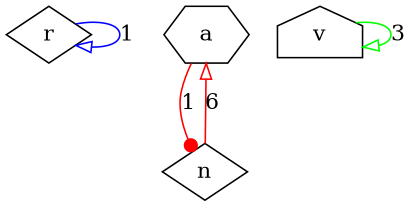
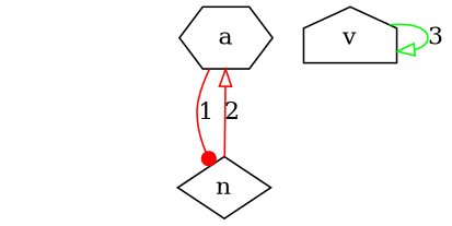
  digraph {
    node [shape=diamond]
    edge [arrowhead=onormal color=red]
-   r
    a [shape=hexagon]
    n
    v [shape=house]
-   r -> r [color=blue label=1]
    a -> n [arrowhead=dot label=1]
-   n -> a [label=6]
+   n -> a [label=2]
    v -> v [color=green label=3]
  }
